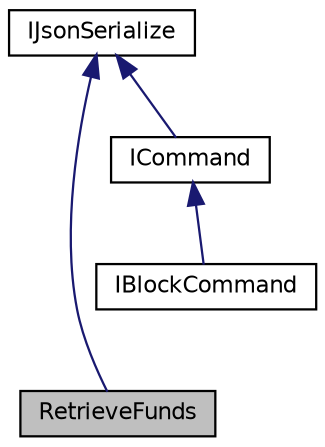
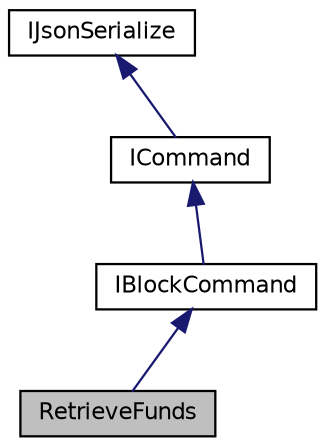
  digraph {
    node [color=black fillcolor=white fontname=Helvetica fontsize=10 shape=record style=filled]
    edge [color=midnightblue dir=back fontname=Helvetica fontsize=10 labelfontname=Helvetica labelfontsize=10 style=solid]
    n1 [fillcolor=grey75 fontcolor=black height=0.2 label=RetrieveFunds width=0.4]
    n2 [height=0.2 label=IBlockCommand width=0.4]
    n3 [height=0.2 label=ICommand width=0.4]
    n4 [height=0.2 label=IJsonSerialize width=0.4]
-   n4 -> n1
+   n2 -> n1
    n3 -> n2
    n4 -> n3
  }
